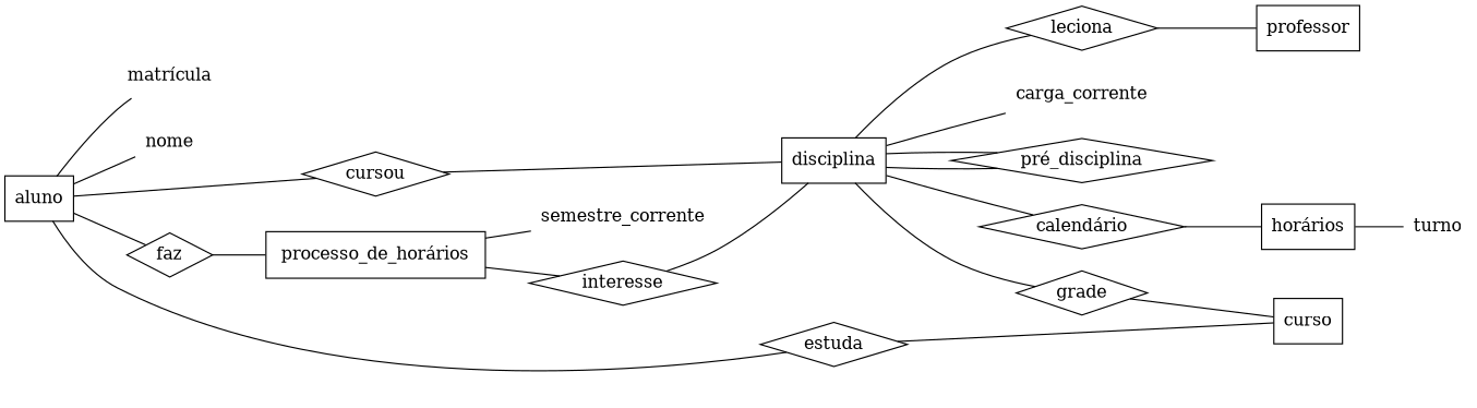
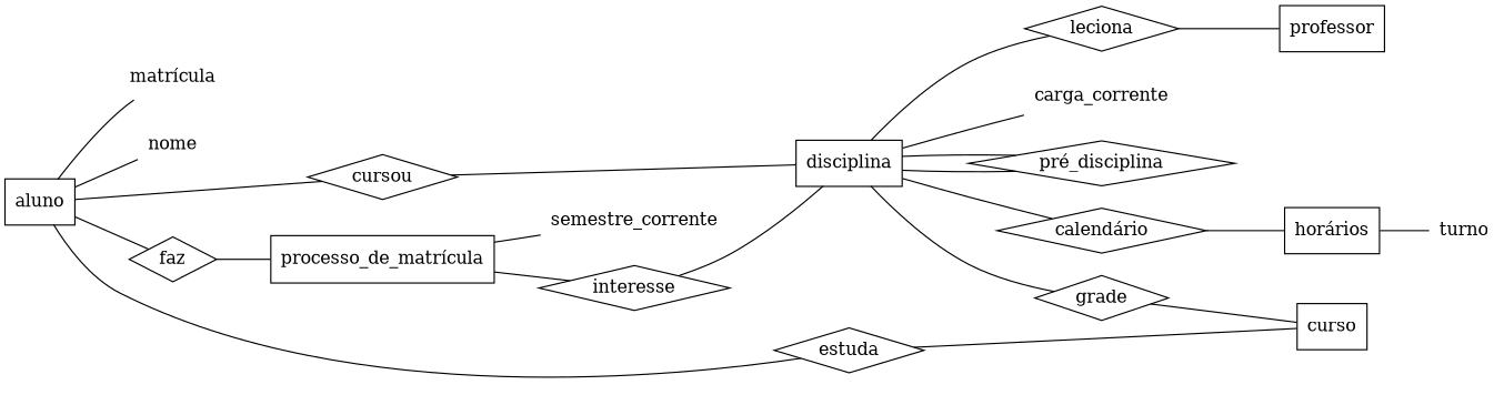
  graph {
    rankdir=LR
    node [shape=diamond]
    aluno [shape=record]
    "matrícula" [shape=plaintext]
    nome [shape=plaintext]
    cursou
    faz
    estuda
    disciplina [shape=record]
-   "processo_de_matrícula" [shape=record label="processo_de_horários"]
+   "processo_de_matrícula" [shape=record]
    curso [shape=record]
    n10 [label=carga_corrente shape=plaintext]
    n11 [label="pré_disciplina"]
    "calendário"
    grade
    leciona
    "horários" [shape=record]
    professor [shape=record]
    semestre_corrente [shape=plaintext]
    interesse
    turno [shape=plaintext]
    aluno -- "matrícula"
    aluno -- nome
    aluno -- cursou
    aluno -- faz
    aluno -- estuda
    cursou -- disciplina
    faz -- "processo_de_matrícula"
    estuda -- curso
    disciplina -- n10
    disciplina -- n11
    disciplina -- "calendário"
    disciplina -- grade
    disciplina -- leciona
    "processo_de_matrícula" -- semestre_corrente
    "processo_de_matrícula" -- interesse
    n11 -- disciplina
    "calendário" -- "horários"
    grade -- curso
    leciona -- professor
    "horários" -- turno
    interesse -- disciplina
  }
